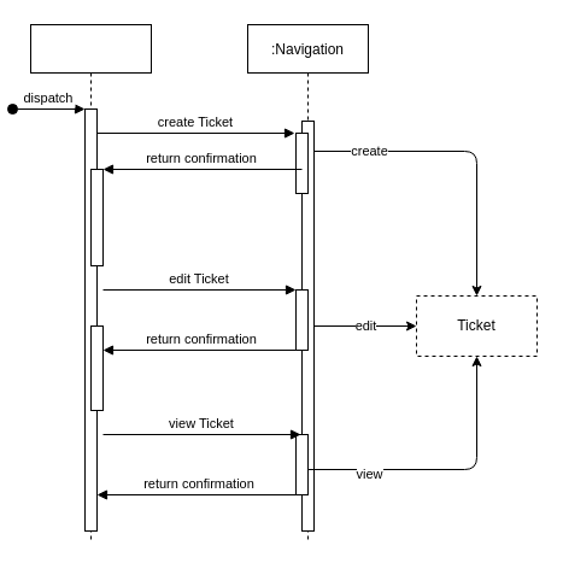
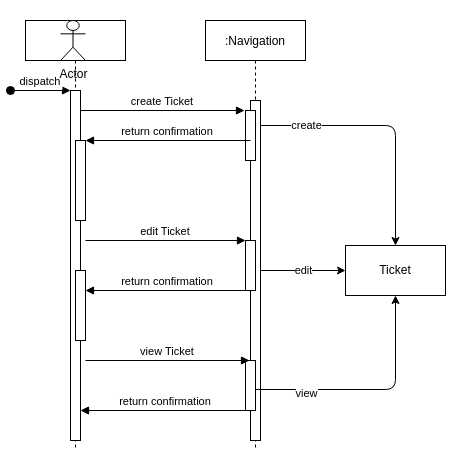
  <mxCell id="0" />
  <mxCell id="1" parent="0" />
  <mxCell id="2" value="" style="shape=umlLifeline;perimeter=lifelinePerimeter;container=1;collapsible=0;recursiveResize=0;rounded=0;shadow=0;strokeWidth=1;" parent="1" vertex="1"><mxGeometry x="20" y="20" width="100" height="430" as="geometry" /></mxCell>
  <mxCell id="3" value="" style="points=[];perimeter=orthogonalPerimeter;rounded=0;shadow=0;strokeWidth=1;" parent="2" vertex="1"><mxGeometry x="45" y="70" width="10" height="350" as="geometry" /></mxCell>
  <mxCell id="4" value="dispatch" style="verticalAlign=bottom;startArrow=oval;endArrow=block;startSize=8;shadow=0;strokeWidth=1;" parent="2" target="3" edge="1"><mxGeometry relative="1" as="geometry"><mxPoint x="-15" y="70" as="sourcePoint" /></mxGeometry></mxCell>
  <mxCell id="5" value="" style="points=[];perimeter=orthogonalPerimeter;rounded=0;shadow=0;strokeWidth=1;" parent="2" vertex="1"><mxGeometry x="50" y="120" width="10" height="80" as="geometry" /></mxCell>
+ <mxCell id="6" value="Actor" style="shape=umlActor;verticalLabelPosition=bottom;verticalAlign=top;html=1;outlineConnect=0;" parent="2" vertex="1"><mxGeometry x="35" width="25" height="40" as="geometry" /></mxCell>
  <mxCell id="7" value="" style="points=[];perimeter=orthogonalPerimeter;rounded=0;shadow=0;strokeWidth=1;" vertex="1" parent="2"><mxGeometry x="50" y="250" width="10" height="70" as="geometry" /></mxCell>
  <mxCell id="8" value=":Navigation" style="shape=umlLifeline;perimeter=lifelinePerimeter;container=1;collapsible=0;recursiveResize=0;rounded=0;shadow=0;strokeWidth=1;" parent="1" vertex="1"><mxGeometry x="200" y="20" width="100" height="430" as="geometry" /></mxCell>
  <mxCell id="9" value="" style="points=[];perimeter=orthogonalPerimeter;rounded=0;shadow=0;strokeWidth=1;" parent="8" vertex="1"><mxGeometry x="45" y="80" width="10" height="340" as="geometry" /></mxCell>
  <mxCell id="10" value="" style="points=[];perimeter=orthogonalPerimeter;rounded=0;shadow=0;strokeWidth=1;" vertex="1" parent="8"><mxGeometry x="40" y="220" width="10" height="50" as="geometry" /></mxCell>
  <mxCell id="11" value="" style="points=[];perimeter=orthogonalPerimeter;rounded=0;shadow=0;strokeWidth=1;" vertex="1" parent="8"><mxGeometry x="40" y="90" width="10" height="50" as="geometry" /></mxCell>
  <mxCell id="12" value="" style="points=[];perimeter=orthogonalPerimeter;rounded=0;shadow=0;strokeWidth=1;" vertex="1" parent="8"><mxGeometry x="40" y="340" width="10" height="50" as="geometry" /></mxCell>
  <mxCell id="13" value="create Ticket" style="verticalAlign=bottom;endArrow=block;entryX=-0.1;entryY=0;shadow=0;strokeWidth=1;entryDx=0;entryDy=0;entryPerimeter=0;" parent="1" source="3" target="11" edge="1"><mxGeometry relative="1" as="geometry"><mxPoint x="175" y="120" as="sourcePoint" /></mxGeometry></mxCell>
  <mxCell id="14" value="return confirmation" style="verticalAlign=bottom;endArrow=block;entryX=1;entryY=0;shadow=0;strokeWidth=1;" parent="1" source="9" target="5" edge="1"><mxGeometry relative="1" as="geometry"><mxPoint x="140" y="160" as="sourcePoint" /></mxGeometry></mxCell>
  <mxCell id="15" value="" style="endArrow=classic;html=1;entryX=0.5;entryY=0;entryDx=0;entryDy=0;" parent="1" source="9" edge="1" target="17"><mxGeometry width="50" height="50" relative="1" as="geometry"><mxPoint x="300" y="380" as="sourcePoint" /><mxPoint x="340" y="140" as="targetPoint" /><Array as="points"><mxPoint x="390" y="125" /></Array></mxGeometry></mxCell>
  <mxCell id="16" value="create" style="edgeLabel;html=1;align=center;verticalAlign=middle;resizable=0;points=[];" vertex="1" connectable="0" parent="15"><mxGeometry x="-0.294" y="1" relative="1" as="geometry"><mxPoint x="-45" as="offset" /></mxGeometry></mxCell>
- <mxCell id="17" value="Ticket" style="rounded=0;whiteSpace=wrap;html=1;dashed=1;" parent="1" vertex="1"><mxGeometry x="340" y="245" width="100" height="50" as="geometry" /></mxCell>
+ <mxCell id="17" value="Ticket" style="rounded=0;whiteSpace=wrap;html=1;" parent="1" vertex="1"><mxGeometry x="340" y="245" width="100" height="50" as="geometry" /></mxCell>
  <mxCell id="18" value="edit Ticket" style="verticalAlign=bottom;endArrow=block;shadow=0;strokeWidth=1;" edge="1" parent="1" target="10"><mxGeometry relative="1" as="geometry"><mxPoint x="80" y="240" as="sourcePoint" /><mxPoint x="190" y="290" as="targetPoint" /></mxGeometry></mxCell>
  <mxCell id="19" value="edit" style="endArrow=classic;html=1;entryX=0;entryY=0.5;entryDx=0;entryDy=0;" edge="1" parent="1" source="9" target="17"><mxGeometry width="50" height="50" relative="1" as="geometry"><mxPoint x="300" y="340" as="sourcePoint" /><mxPoint x="350" y="290" as="targetPoint" /></mxGeometry></mxCell>
  <mxCell id="20" value="return confirmation" style="verticalAlign=bottom;endArrow=block;entryX=1;entryY=0;shadow=0;strokeWidth=1;" edge="1" parent="1"><mxGeometry relative="1" as="geometry"><mxPoint x="245" y="290" as="sourcePoint" /><mxPoint x="80" y="290" as="targetPoint" /></mxGeometry></mxCell>
  <mxCell id="21" value="view Ticket" style="verticalAlign=bottom;endArrow=block;entryX=-0.1;entryY=0;shadow=0;strokeWidth=1;entryDx=0;entryDy=0;entryPerimeter=0;" edge="1" parent="1"><mxGeometry relative="1" as="geometry"><mxPoint x="80" y="360" as="sourcePoint" /><mxPoint x="244" y="360" as="targetPoint" /></mxGeometry></mxCell>
  <mxCell id="22" value="return confirmation" style="verticalAlign=bottom;endArrow=block;shadow=0;strokeWidth=1;" edge="1" parent="1" target="3"><mxGeometry relative="1" as="geometry"><mxPoint x="245" y="410" as="sourcePoint" /><mxPoint x="80" y="410" as="targetPoint" /></mxGeometry></mxCell>
  <mxCell id="23" value="" style="endArrow=classic;html=1;exitX=1;exitY=0.58;exitDx=0;exitDy=0;exitPerimeter=0;entryX=0.5;entryY=1;entryDx=0;entryDy=0;" edge="1" parent="1" source="12" target="17"><mxGeometry width="50" height="50" relative="1" as="geometry"><mxPoint x="300" y="340" as="sourcePoint" /><mxPoint x="350" y="290" as="targetPoint" /><Array as="points"><mxPoint x="390" y="389" /></Array></mxGeometry></mxCell>
  <mxCell id="24" value="view" style="edgeLabel;html=1;align=center;verticalAlign=middle;resizable=0;points=[];" vertex="1" connectable="0" parent="23"><mxGeometry x="-0.222" y="-3" relative="1" as="geometry"><mxPoint x="-41" as="offset" /></mxGeometry></mxCell>
